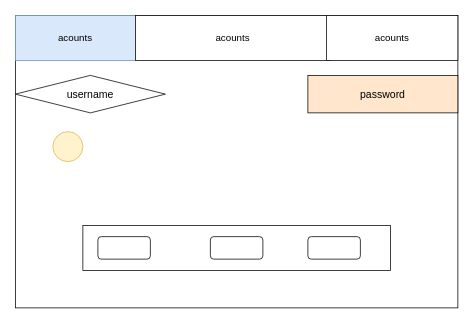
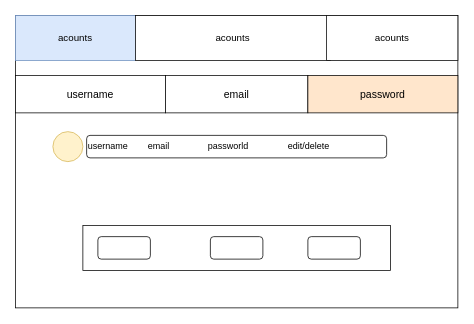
  <mxCell id="0" />
  <mxCell id="1" parent="0" />
  <mxCell id="2" value="" style="rounded=0;whiteSpace=wrap;html=1;" vertex="1" parent="1"><mxGeometry x="20" y="20" width="590" height="390" as="geometry" /></mxCell>
  <mxCell id="3" value="&lt;font style=&quot;font-size: 13px;&quot;&gt;acounts&lt;/font&gt;" style="rounded=0;whiteSpace=wrap;html=1;align=center;verticalAlign=middle;fontSize=13;fillColor=#dae8fc;strokeColor=#6c8ebf;" vertex="1" parent="1"><mxGeometry x="20" y="20" width="160" height="60" as="geometry" /></mxCell>
- <mxCell id="4" value="&lt;font style=&quot;font-size: 14px;&quot;&gt;username&lt;/font&gt;" style="rhombus;whiteSpace=wrap;html=1;align=center;verticalAlign=middle;" vertex="1" parent="1"><mxGeometry x="20" y="100" width="200" height="50" as="geometry" /></mxCell>
+ <mxCell id="4" value="&lt;font style=&quot;font-size: 14px;&quot;&gt;username&lt;/font&gt;" style="rounded=0;whiteSpace=wrap;html=1;align=center;verticalAlign=middle;" vertex="1" parent="1"><mxGeometry x="20" y="100" width="200" height="50" as="geometry" /></mxCell>
+ <mxCell id="5" value="&lt;font style=&quot;font-size: 14px;&quot;&gt;email&lt;/font&gt;" style="rounded=0;whiteSpace=wrap;html=1;align=center;verticalAlign=middle;" vertex="1" parent="1"><mxGeometry x="220" y="100" width="190" height="50" as="geometry" /></mxCell>
  <mxCell id="6" value="password" style="rounded=0;whiteSpace=wrap;html=1;align=center;verticalAlign=middle;fontSize=14;fillColor=#ffe6cc;" vertex="1" parent="1"><mxGeometry x="410" y="100" width="200" height="50" as="geometry" /></mxCell>
  <mxCell id="7" value="&lt;font style=&quot;font-size: 13px;&quot;&gt;acounts&lt;/font&gt;" style="rounded=0;whiteSpace=wrap;html=1;align=center;verticalAlign=middle;fontSize=13;" vertex="1" parent="1"><mxGeometry x="180" y="20" width="260" height="60" as="geometry" /></mxCell>
  <mxCell id="8" value="&lt;font style=&quot;font-size: 13px;&quot;&gt;acounts&lt;/font&gt;" style="rounded=0;whiteSpace=wrap;html=1;align=center;verticalAlign=middle;fontSize=13;" vertex="1" parent="1"><mxGeometry x="435" y="20" width="175" height="60" as="geometry" /></mxCell>
+ <mxCell id="9" value="username&lt;span style=&quot;white-space: pre;&quot;&gt;&lt;span style=&quot;white-space: pre;&quot;&gt;&lt;span style=&quot;white-space: pre;&quot;&gt;&#09;&lt;/span&gt;&lt;/span&gt;&lt;/span&gt;email&lt;span style=&quot;white-space: pre;&quot;&gt;&#09;&lt;/span&gt;&lt;span style=&quot;white-space: pre;&quot;&gt;&#09;&lt;/span&gt;passworld&lt;span style=&quot;white-space: pre;&quot;&gt;&#09;&lt;/span&gt;&lt;span style=&quot;white-space: pre;&quot;&gt;&#09;&lt;/span&gt;edit/delete" style="rounded=1;whiteSpace=wrap;html=1;align=left;" vertex="1" parent="1"><mxGeometry x="115" y="180" width="400" height="30" as="geometry" /></mxCell>
  <mxCell id="10" value="" style="ellipse;whiteSpace=wrap;html=1;aspect=fixed;fillColor=#fff2cc;strokeColor=#d6b656;" vertex="1" parent="1"><mxGeometry x="70" y="175" width="40" height="40" as="geometry" /></mxCell>
  <mxCell id="11" value="" style="rounded=0;whiteSpace=wrap;html=1;" vertex="1" parent="1"><mxGeometry x="110" y="300" width="410" height="60" as="geometry" /></mxCell>
  <mxCell id="12" value="" style="rounded=1;whiteSpace=wrap;html=1;" vertex="1" parent="1"><mxGeometry x="130" y="315" width="70" height="30" as="geometry" /></mxCell>
  <mxCell id="13" value="" style="rounded=1;whiteSpace=wrap;html=1;" vertex="1" parent="1"><mxGeometry x="280" y="315" width="70" height="30" as="geometry" /></mxCell>
  <mxCell id="14" value="" style="rounded=1;whiteSpace=wrap;html=1;" vertex="1" parent="1"><mxGeometry x="410" y="315" width="70" height="30" as="geometry" /></mxCell>
